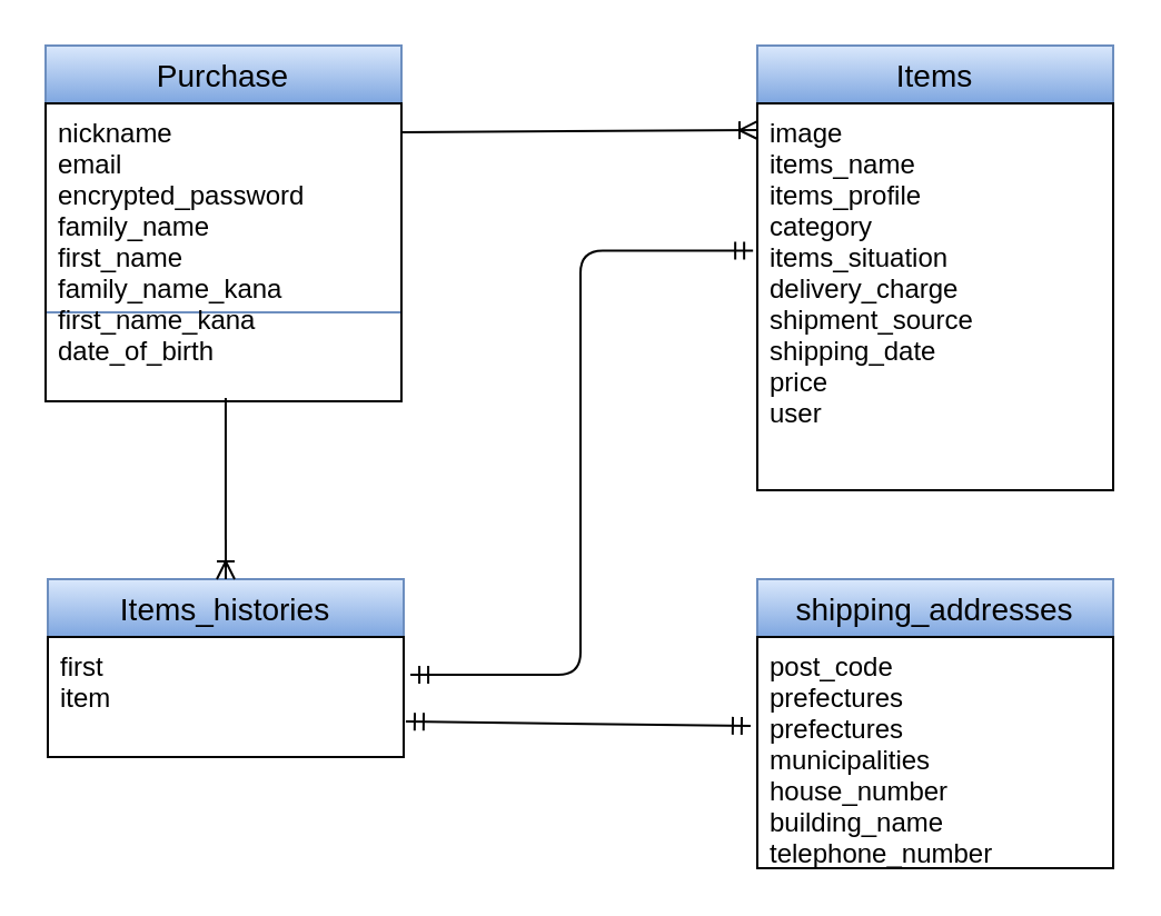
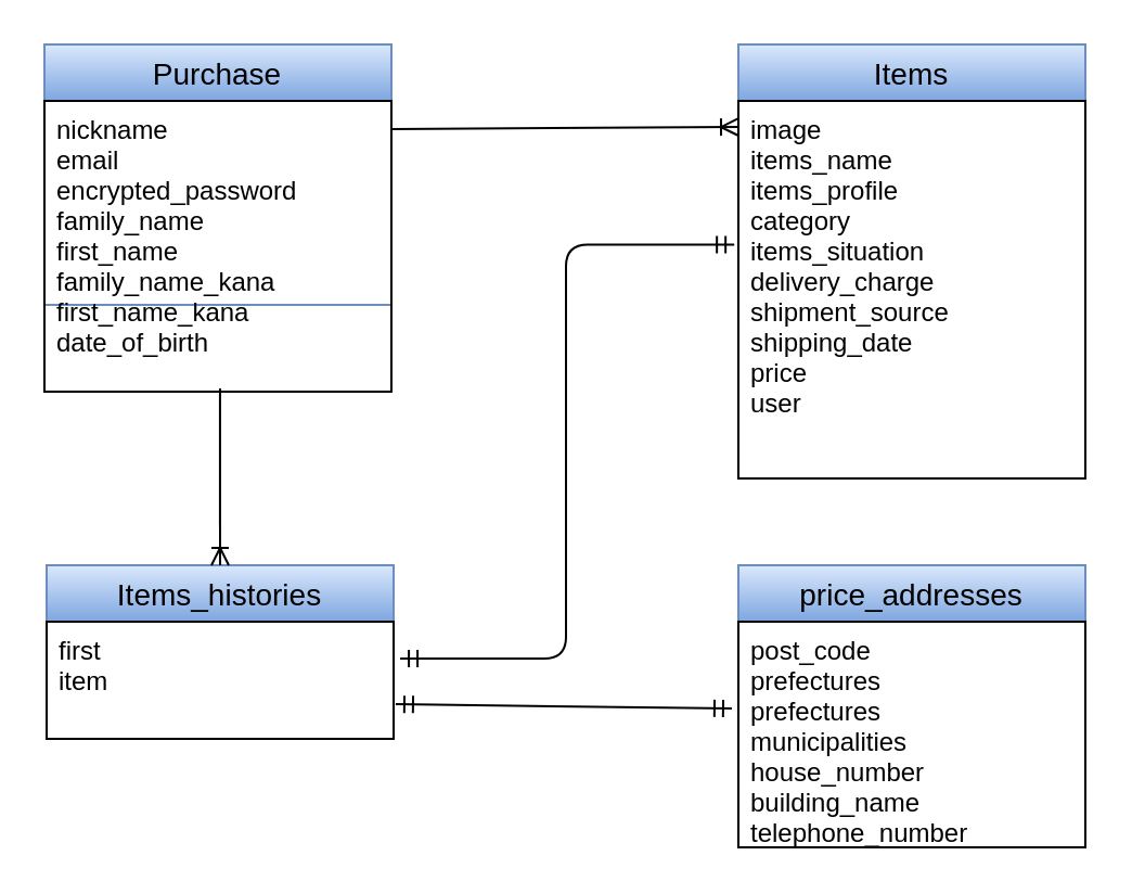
  <mxCell id="0" />
  <mxCell id="1" parent="0" />
  <mxCell id="2" value="Purchase" style="swimlane;fontStyle=0;childLayout=stackLayout;horizontal=1;startSize=26;horizontalStack=0;resizeParent=1;resizeParentMax=0;resizeLast=0;collapsible=1;marginBottom=0;align=center;fontSize=14;fillColor=#dae8fc;strokeColor=#6c8ebf;gradientColor=#7ea6e0;fontColor=#000000;" parent="1" vertex="1"><mxGeometry x="20" y="20" width="160" height="120" as="geometry" /></mxCell>
  <mxCell id="3" value="Items_histories" style="swimlane;fontStyle=0;childLayout=stackLayout;horizontal=1;startSize=26;horizontalStack=0;resizeParent=1;resizeParentMax=0;resizeLast=0;collapsible=1;marginBottom=0;align=center;fontSize=14;fillColor=#dae8fc;strokeColor=#6c8ebf;gradientColor=#7ea6e0;fontColor=#000000;" parent="1" vertex="1"><mxGeometry x="21" y="260" width="160" height="80" as="geometry" /></mxCell>
  <mxCell id="4" value="first&#10;item" style="text;fillColor=none;spacingLeft=4;spacingRight=4;overflow=hidden;rotatable=0;points=[[0,0.5],[1,0.5]];portConstraint=eastwest;fontSize=12;fontColor=#000000;labelBorderColor=none;strokeColor=#000000;" parent="3" vertex="1"><mxGeometry y="26" width="160" height="54" as="geometry" /></mxCell>
  <mxCell id="5" value="Items" style="swimlane;fontStyle=0;childLayout=stackLayout;horizontal=1;startSize=26;horizontalStack=0;resizeParent=1;resizeParentMax=0;resizeLast=0;collapsible=1;marginBottom=0;align=center;fontSize=14;gradientColor=#7ea6e0;fillColor=#dae8fc;strokeColor=#6c8ebf;fontColor=#000000;" parent="1" vertex="1"><mxGeometry x="340" y="20" width="160" height="200" as="geometry" /></mxCell>
  <mxCell id="6" value="image&#10;items_name&#10;items_profile&#10;category&#10;items_situation&#10;delivery_charge&#10;shipment_source&#10;shipping_date&#10;price&#10;user" style="text;fillColor=none;spacingLeft=4;spacingRight=4;overflow=hidden;rotatable=0;points=[[0,0.5],[1,0.5]];portConstraint=eastwest;fontSize=12;fontColor=#000000;labelBorderColor=none;strokeColor=#000000;" parent="5" vertex="1"><mxGeometry y="26" width="160" height="174" as="geometry" /></mxCell>
- <mxCell id="7" value="shipping_addresses" style="swimlane;fontStyle=0;childLayout=stackLayout;horizontal=1;startSize=26;horizontalStack=0;resizeParent=1;resizeParentMax=0;resizeLast=0;collapsible=1;marginBottom=0;align=center;fontSize=14;gradientColor=#7ea6e0;fillColor=#dae8fc;strokeColor=#6c8ebf;fontColor=#000000;" parent="1" vertex="1"><mxGeometry x="340" y="260" width="160" height="130" as="geometry" /></mxCell>
+ <mxCell id="7" value="price_addresses" style="swimlane;fontStyle=0;childLayout=stackLayout;horizontal=1;startSize=26;horizontalStack=0;resizeParent=1;resizeParentMax=0;resizeLast=0;collapsible=1;marginBottom=0;align=center;fontSize=14;gradientColor=#7ea6e0;fillColor=#dae8fc;strokeColor=#6c8ebf;fontColor=#000000;" parent="1" vertex="1"><mxGeometry x="340" y="260" width="160" height="130" as="geometry" /></mxCell>
  <mxCell id="8" value="post_code&#10;prefectures&#10;prefectures&#10;municipalities&#10;house_number&#10;building_name&#10;telephone_number" style="text;fillColor=none;spacingLeft=4;spacingRight=4;overflow=hidden;rotatable=0;points=[[0,0.5],[1,0.5]];portConstraint=eastwest;fontSize=12;fontColor=#000000;labelBorderColor=none;strokeColor=#000000;" parent="7" vertex="1"><mxGeometry y="26" width="160" height="104" as="geometry" /></mxCell>
  <mxCell id="9" value="" style="fontSize=12;html=1;endArrow=ERoneToMany;strokeColor=#000000;entryX=0.5;entryY=0;entryDx=0;entryDy=0;exitX=0.506;exitY=0.989;exitDx=0;exitDy=0;exitPerimeter=0;" edge="1" parent="1" source="12" target="3"><mxGeometry width="100" height="100" relative="1" as="geometry"><mxPoint x="100" y="150" as="sourcePoint" /><mxPoint x="410" y="200" as="targetPoint" /></mxGeometry></mxCell>
  <mxCell id="10" value="" style="fontSize=12;html=1;endArrow=ERoneToMany;strokeColor=#000000;exitX=1;exitY=0.097;exitDx=0;exitDy=0;exitPerimeter=0;entryX=0;entryY=0.069;entryDx=0;entryDy=0;entryPerimeter=0;" edge="1" parent="1" source="12" target="6"><mxGeometry width="100" height="100" relative="1" as="geometry"><mxPoint x="180" y="59" as="sourcePoint" /><mxPoint x="370" y="-10" as="targetPoint" /></mxGeometry></mxCell>
  <mxCell id="11" value="" style="fontSize=12;html=1;endArrow=ERmandOne;startArrow=ERmandOne;strokeColor=#000000;exitX=1.006;exitY=0.704;exitDx=0;exitDy=0;exitPerimeter=0;entryX=-0.019;entryY=0.385;entryDx=0;entryDy=0;entryPerimeter=0;" edge="1" parent="1" source="4" target="8"><mxGeometry width="100" height="100" relative="1" as="geometry"><mxPoint x="310" y="300" as="sourcePoint" /><mxPoint x="220" y="430" as="targetPoint" /></mxGeometry></mxCell>
  <mxCell id="12" value="nickname&#10;email&#10;encrypted_password&#10;family_name&#10;first_name&#10;family_name_kana&#10;first_name_kana&#10;date_of_birth" style="text;fillColor=none;spacingLeft=4;spacingRight=4;overflow=hidden;rotatable=0;points=[[0,0.5],[1,0.5]];portConstraint=eastwest;fontSize=12;fontColor=#000000;labelBorderColor=none;strokeColor=#000000;" parent="1" vertex="1"><mxGeometry x="20" y="46" width="160" height="134" as="geometry" /></mxCell>
  <mxCell id="13" value="" style="edgeStyle=orthogonalEdgeStyle;fontSize=12;html=1;endArrow=ERmandOne;startArrow=ERmandOne;strokeColor=#000000;exitX=1.019;exitY=0.315;exitDx=0;exitDy=0;exitPerimeter=0;entryX=-0.012;entryY=0.381;entryDx=0;entryDy=0;entryPerimeter=0;" edge="1" parent="1" source="4" target="6"><mxGeometry width="100" height="100" relative="1" as="geometry"><mxPoint x="160" y="320" as="sourcePoint" /><mxPoint x="260" y="90" as="targetPoint" /></mxGeometry></mxCell>
